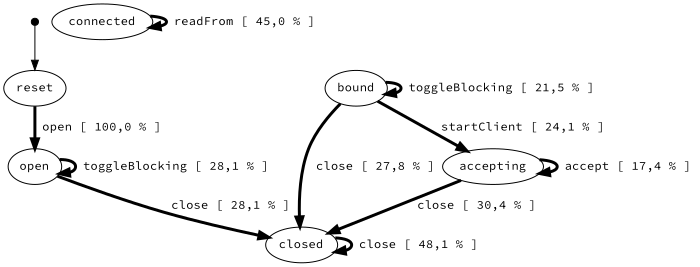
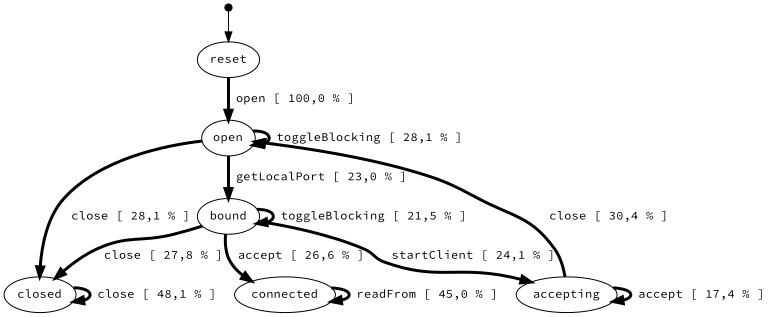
  digraph {
    fontname="Source Code Pro"
    nodesep=0.2
    rankdir=TB
    ranksep=0.4
    node [fontname="Source Code Pro" fontsize=12.0 margin=0.07]
    edge [fontname="Source Code Pro" fontsize=12.0 margin=0.05 penwidth=3.0]
    "" [height=0.1 shape=point]
    reset
    open
    bound
    closed
    connected
    accepting
    "" -> reset [penwidth=""]
    reset -> open [label=" open \[ 100,0 % \]"]
    open -> open [label=" toggleBlocking \[ 28,1 % \]"]
+   open -> bound [label=" getLocalPort \[ 23,0 % \]"]
    open -> closed [label=" close \[ 28,1 % \]"]
    bound -> bound [label=" toggleBlocking \[ 21,5 % \]"]
    bound -> closed [label=" close \[ 27,8 % \]"]
+   bound -> connected [label=" accept \[ 26,6 % \]"]
    bound -> accepting [label=" startClient \[ 24,1 % \]"]
    closed -> closed [label=" close \[ 48,1 % \]"]
    connected -> connected [label=" readFrom \[ 45,0 % \]"]
-   accepting -> closed [label=" close \[ 30,4 % \]"]
+   accepting -> open [label=" close \[ 30,4 % \]"]
    accepting -> accepting [label=" accept \[ 17,4 % \]"]
  }
